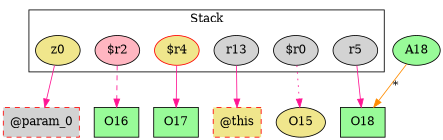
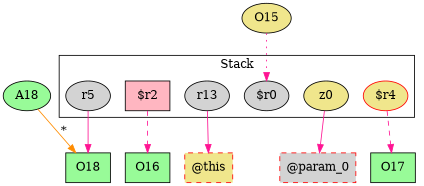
  digraph {
    rankDir=LR
    node [fillcolor=lightgrey style=filled]
    edge [color=deeppink style=solid]
-   "$r2" [fillcolor=lightpink]
+   "$r2" [fillcolor=lightpink shape=box]
    r13
    "$r0"
    z0 [fillcolor=khaki]
    r5
    "$r4" [color=red fillcolor=khaki]
    O16 [fillcolor=palegreen shape=box]
    "@this" [color=red fillcolor=khaki shape=box style="filled,dashed"]
    O15 [fillcolor=khaki shape=ellipse]
    "@param_0" [color=red shape=box style="filled,dashed"]
    O18 [fillcolor=palegreen shape=box]
    O17 [fillcolor=palegreen shape=box]
    A18 [fillcolor=palegreen]
    subgraph cluster_1 {
      label=Stack
      "$r2"
      r13
      "$r0"
      z0
      r5
      "$r4"
    }
    "$r2" -> O16 [style=dashed]
    r13 -> "@this"
-   "$r0" -> O15 [style=dotted]
+   O15 -> "$r0" [style=dotted]
    z0 -> "@param_0"
    r5 -> O18
-   "$r4" -> O17
+   "$r4" -> O17 [style=dashed]
    A18 -> O18 [color=darkorange label="*" weight=0.2]
  }
